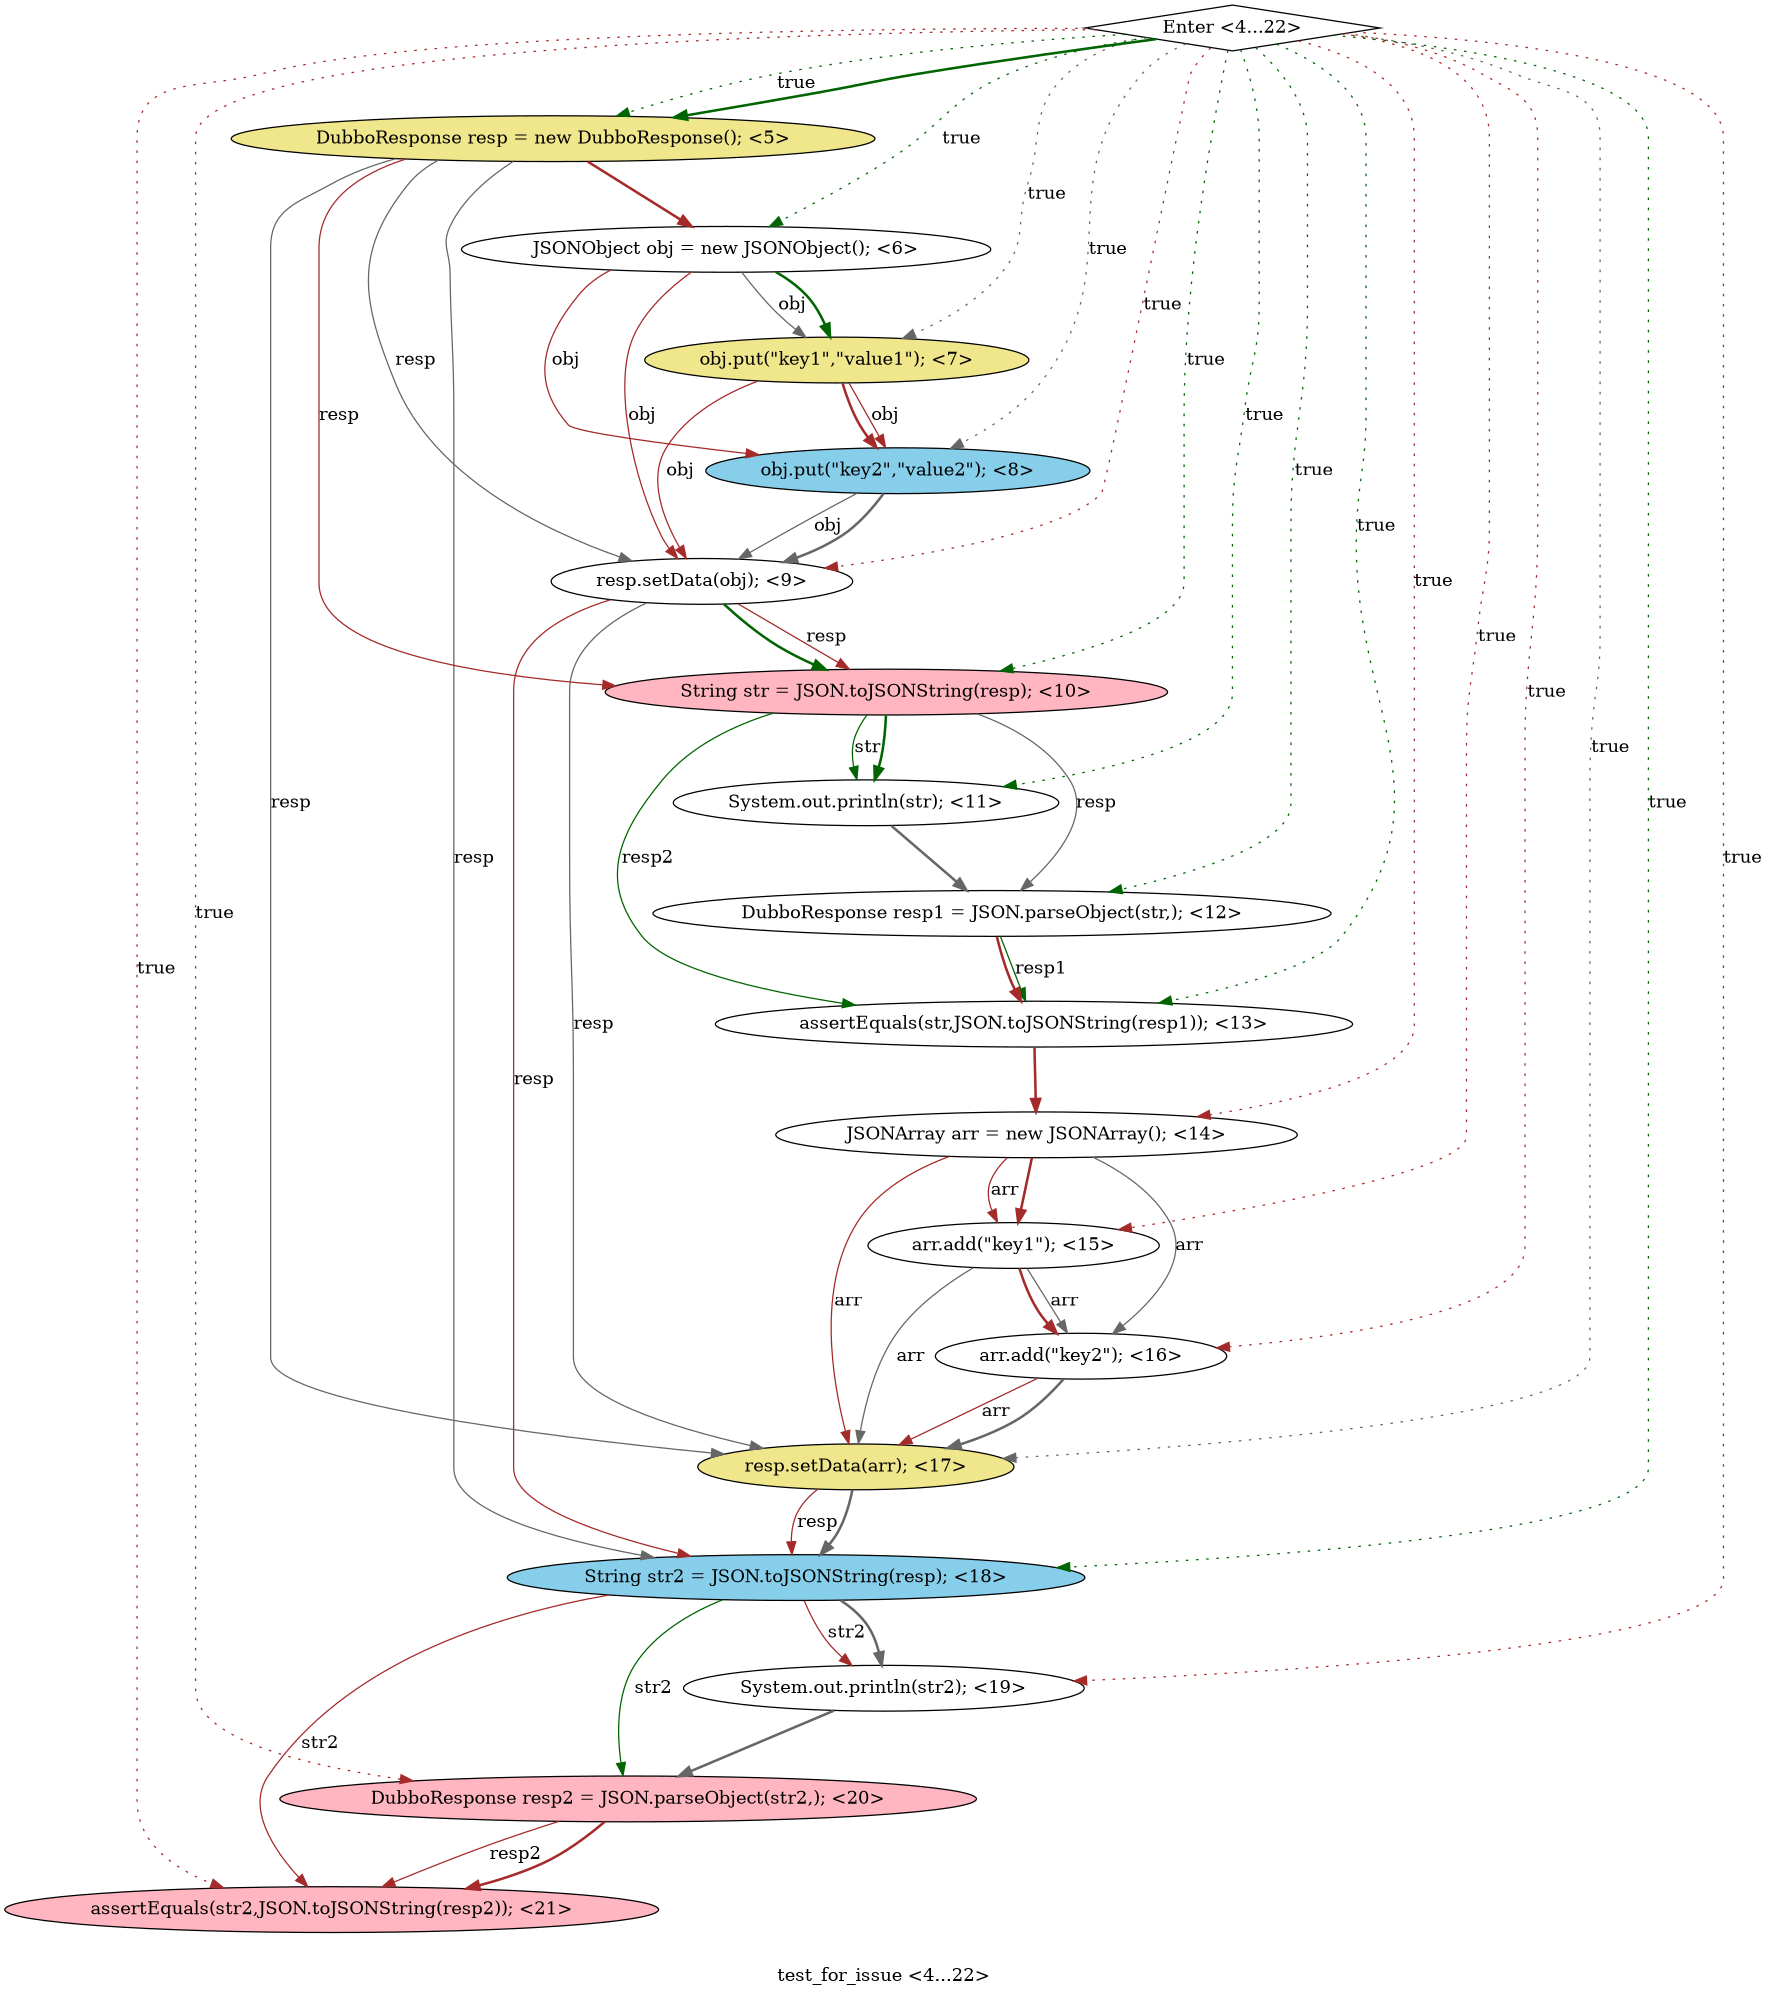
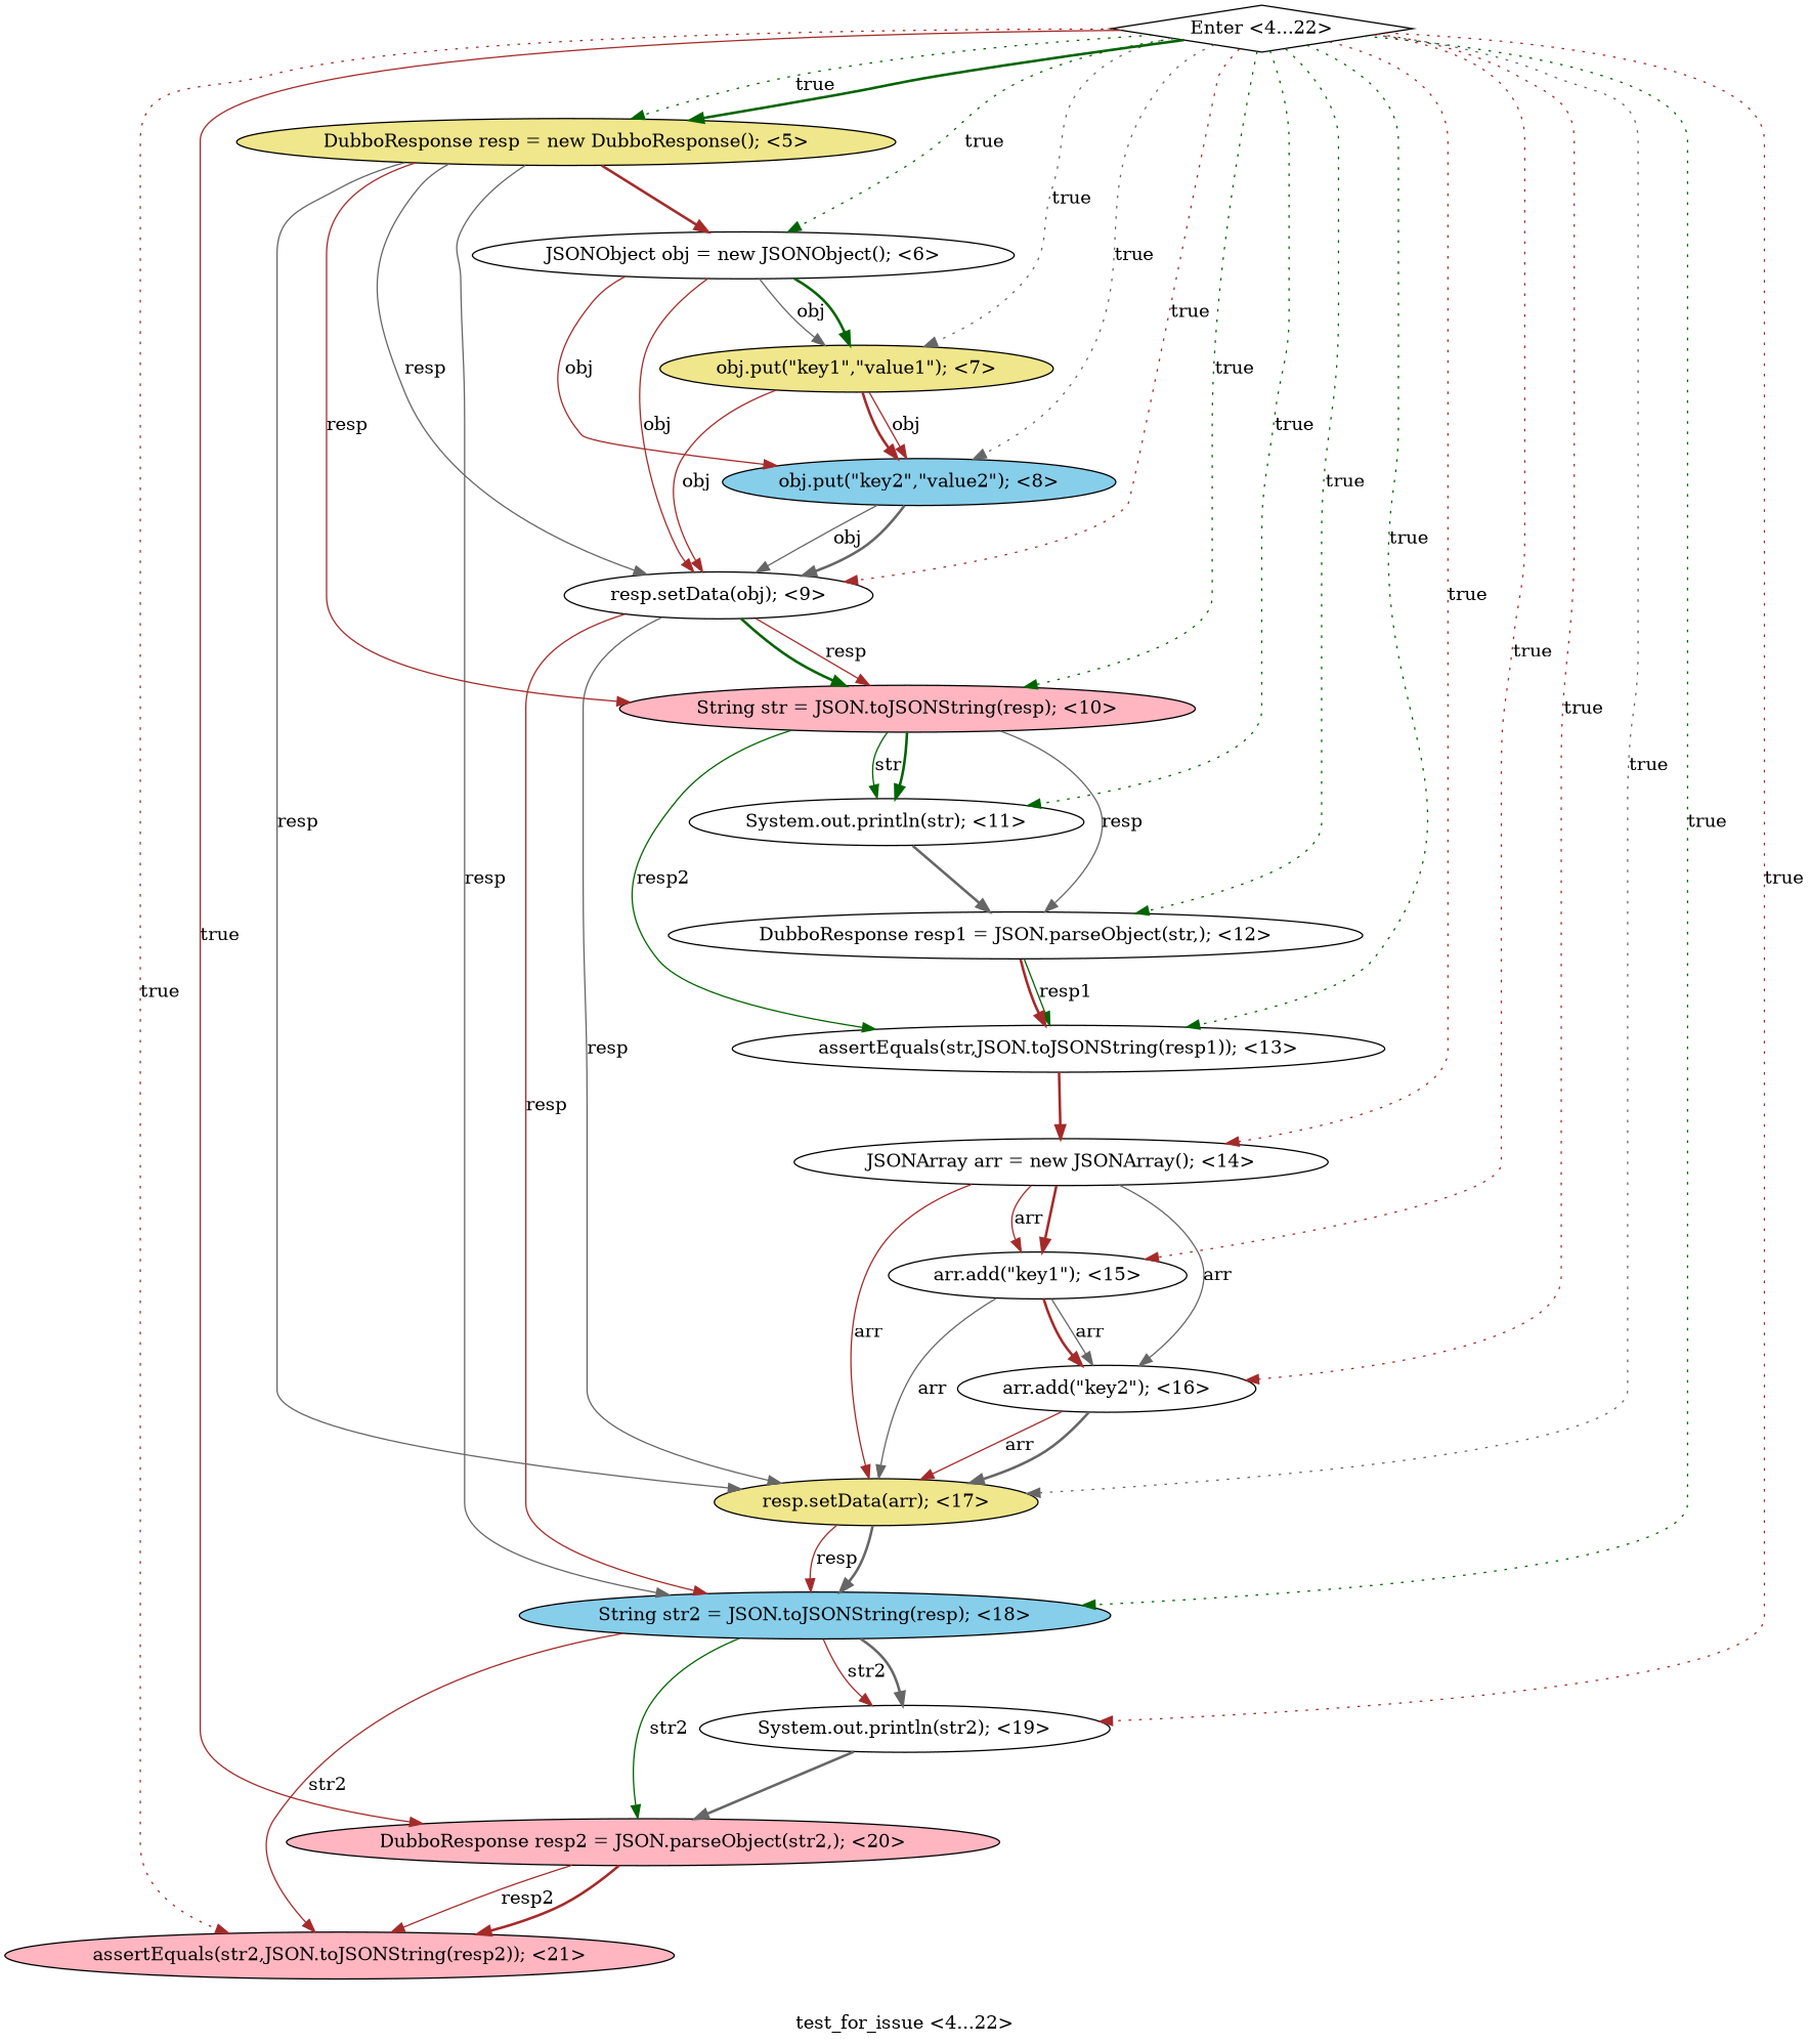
  digraph {
    label="test_for_issue <4...22>"
    node [fillcolor=white shape=ellipse style=filled]
    edge [color=brown style=solid]
    n1 [fillcolor=lightpink label="assertEquals(str2,JSON.toJSONString(resp2)); <21>"]
    n2 [label="JSONArray arr = new JSONArray(); <14>"]
    n3 [label="arr.add(\"key1\"); <15>"]
    n4 [fillcolor=khaki label="resp.setData(arr); <17>"]
    n5 [label="arr.add(\"key2\"); <16>"]
    n6 [fillcolor=skyblue label="String str2 = JSON.toJSONString(resp); <18>"]
    n7 [label="JSONObject obj = new JSONObject(); <6>"]
    n8 [fillcolor=skyblue label="obj.put(\"key2\",\"value2\"); <8>"]
    n9 [fillcolor=khaki label="obj.put(\"key1\",\"value1\"); <7>"]
    n10 [label="resp.setData(obj); <9>"]
    n11 [fillcolor=lightpink label="String str = JSON.toJSONString(resp); <10>"]
    n12 [label="System.out.println(str); <11>"]
    n13 [label="assertEquals(str,JSON.toJSONString(resp1)); <13>"]
    n14 [label="DubboResponse resp1 = JSON.parseObject(str,); <12>"]
    n15 [label="System.out.println(str2); <19>"]
    n16 [fillcolor=lightpink label="DubboResponse resp2 = JSON.parseObject(str2,); <20>"]
    n17 [fillcolor=khaki label="DubboResponse resp = new DubboResponse(); <5>"]
    n18 [label="Enter <4...22>" shape=diamond]
    n2 -> n3 [label=arr]
    n2 -> n3 [style=bold]
    n2 -> n4 [label=arr]
    n2 -> n5 [color=gray40 label=arr]
    n3 -> n4 [color=gray40 label=arr]
    n3 -> n5 [color=gray40 label=arr]
    n3 -> n5 [style=bold]
    n4 -> n6 [label=resp]
    n4 -> n6 [color=gray40 style=bold]
    n5 -> n4 [label=arr]
    n5 -> n4 [color=gray40 style=bold]
    n6 -> n1 [label=str2]
    n6 -> n15 [label=str2]
    n6 -> n15 [color=gray40 style=bold]
    n6 -> n16 [color=darkgreen label=str2]
    n7 -> n8 [label=obj]
    n7 -> n9 [color=gray40 label=obj]
    n7 -> n9 [color=darkgreen style=bold]
    n7 -> n10 [label=obj]
    n8 -> n10 [color=gray40 label=obj]
    n8 -> n10 [color=gray40 style=bold]
    n9 -> n8 [label=obj]
    n9 -> n8 [style=bold]
    n9 -> n10 [label=obj]
    n10 -> n4 [color=gray40 label=resp]
    n10 -> n6 [label=resp]
    n10 -> n11 [label=resp]
    n10 -> n11 [color=darkgreen style=bold]
    n11 -> n12 [color=darkgreen label=str]
    n11 -> n12 [color=darkgreen style=bold]
    n11 -> n13 [color=darkgreen label=resp2]
    n11 -> n14 [color=gray40 label=resp]
    n12 -> n14 [color=gray40 style=bold]
    n13 -> n2 [style=bold]
    n14 -> n13 [color=darkgreen label=resp1]
    n14 -> n13 [style=bold]
    n15 -> n16 [color=gray40 style=bold]
    n16 -> n1 [label=resp2]
    n16 -> n1 [style=bold]
    n17 -> n4 [color=gray40 label=resp]
    n17 -> n6 [color=gray40 label=resp]
    n17 -> n7 [style=bold]
    n17 -> n10 [color=gray40 label=resp]
    n17 -> n11 [label=resp]
    n18 -> n1 [label=true style=dotted]
    n18 -> n2 [label=true style=dotted]
    n18 -> n3 [label=true style=dotted]
    n18 -> n4 [color=gray40 label=true style=dotted]
    n18 -> n5 [label=true style=dotted]
    n18 -> n6 [color=darkgreen label=true style=dotted]
    n18 -> n7 [color=darkgreen label=true style=dotted]
    n18 -> n8 [color=gray40 label=true style=dotted]
    n18 -> n9 [color=gray40 label=true style=dotted]
    n18 -> n10 [label=true style=dotted]
    n18 -> n11 [color=darkgreen label=true style=dotted]
    n18 -> n12 [color=darkgreen label=true style=dotted]
    n18 -> n13 [color=darkgreen label=true style=dotted]
    n18 -> n14 [color=darkgreen label=true style=dotted]
    n18 -> n15 [label=true style=dotted]
-   n18 -> n16 [label=true style=dotted]
+   n18 -> n16 [label=true]
    n18 -> n17 [color=darkgreen label=true style=dotted]
    n18 -> n17 [color=darkgreen style=bold]
  }
